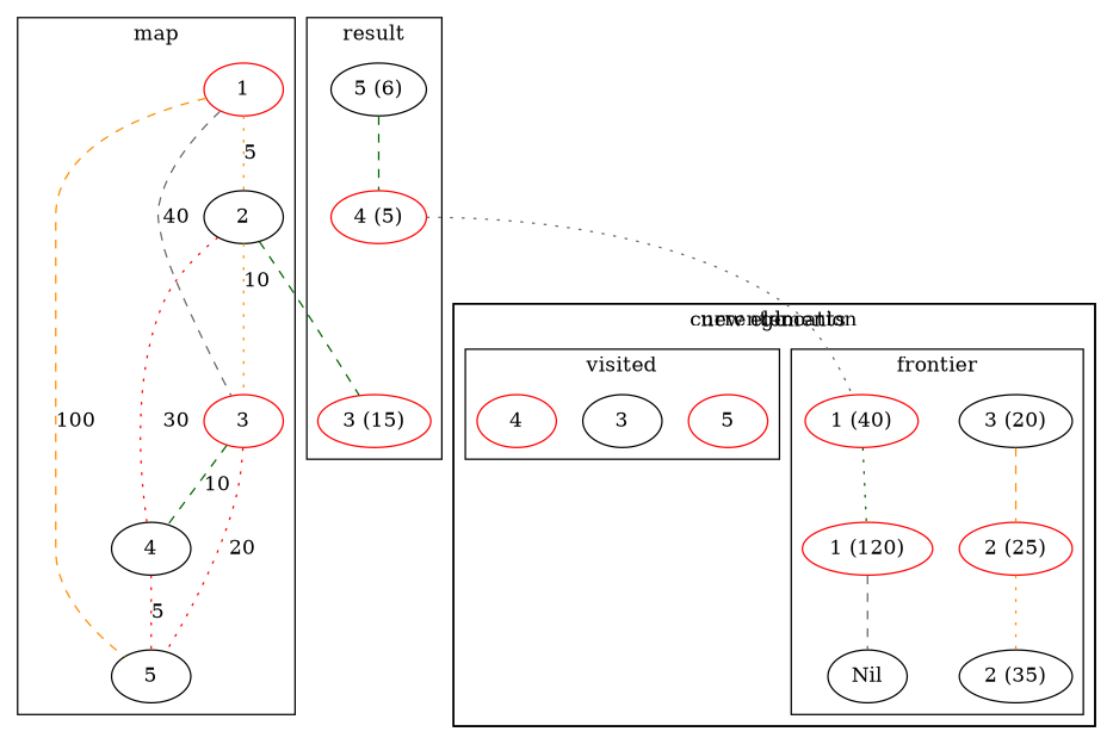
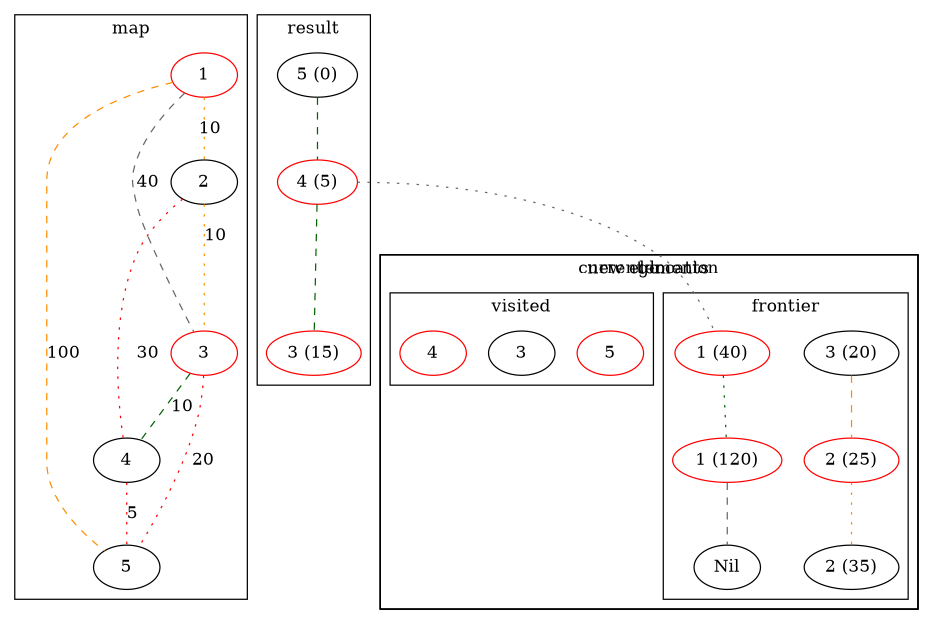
  graph {
    node [color=red]
    edge [color=darkorange style=dotted]
    n1 [label=1]
    n2 [color=black label=2]
    n3 [label=3]
    n4 [color=black label=5]
    n5 [color=black label=4]
    n6 [color=black label="3 (20)"]
    n7 [label="2 (25)"]
    n8 [color=black label="2 (35)"]
    n9 [label="1 (40)"]
    n10 [label="1 (120)"]
    n11 [color=black label=Nil]
    n12 [label=5]
    n13 [color=black label=3]
    n14 [label=4]
-   n15 [color=black label="5 (6)"]
+   n15 [color=black label="5 (0)"]
    n16 [label="4 (5)"]
    n17 [label="3 (15)"]
    subgraph cluster_1 {
      label=map
      n1
      n2
      n3
      n4
      n5
    }
    subgraph cluster_2 {
      label=go
      subgraph cluster_3 {
        label=frontier
        n6
        n7
        n8
        n9
        n10
        n11
      }
      subgraph cluster_4 {
        label=visited
        n12
        n13
        n14
      }
      subgraph cluster_5 {
        label="current location"
      }
      subgraph cluster_6 {
        label="new elements"
      }
    }
    subgraph cluster_7 {
      label=result
      n15
      n16
      n17
    }
-   n1 -- n2 [label=5 weight=95]
+   n1 -- n2 [label=10 weight=95]
    n1 -- n3 [color=gray40 label=40 style=dashed weight=60]
    n1 -- n4 [label=100 style=dashed weight=1]
    n2 -- n3 [label=10 weight=90]
    n2 -- n5 [color=red label=30 weight=70]
    n3 -- n4 [color=red label=20 weight=80]
    n3 -- n5 [color=darkgreen label=10 style=dashed weight=90]
    n5 -- n4 [color=red label=5 weight=95]
    n6 -- n7 [style=dashed]
    n7 -- n8
    n9 -- n10 [color=darkgreen]
    n10 -- n11 [color=gray40 style=dashed]
    n15 -- n16 [color=darkgreen style=dashed]
    n16 -- n9 [color=gray40]
-   n2 -- n17 [color=darkgreen style=dashed]
+   n16 -- n17 [color=darkgreen style=dashed]
  }
